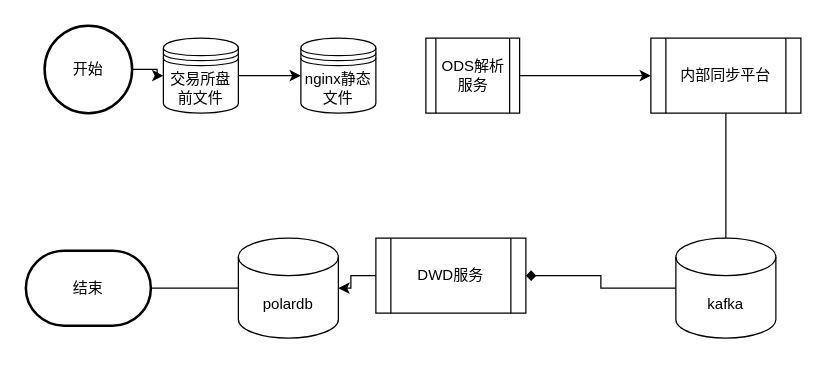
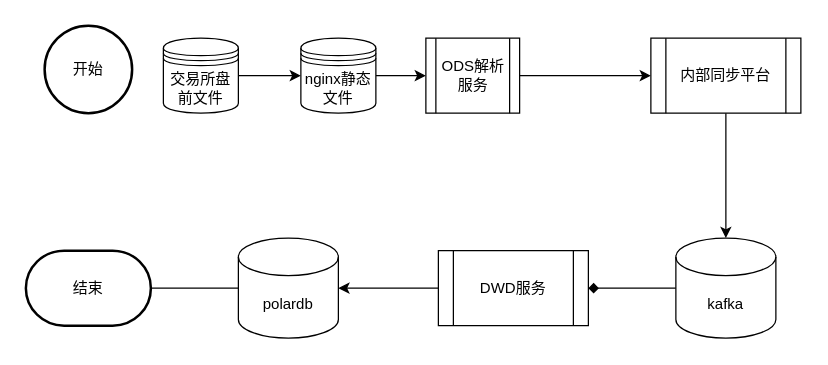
  <mxCell id="0" />
  <mxCell id="1" parent="0" />
  <mxCell id="2" value="" style="edgeStyle=orthogonalEdgeStyle;rounded=0;orthogonalLoop=1;jettySize=auto;html=1;" edge="1" parent="1" source="3" target="5"><mxGeometry relative="1" as="geometry" /></mxCell>
  <mxCell id="3" value="交易所盘前文件" style="shape=datastore;whiteSpace=wrap;html=1;" vertex="1" parent="1"><mxGeometry x="130" y="30" width="60" height="60" as="geometry" /></mxCell>
+ <mxCell id="4" value="" style="edgeStyle=orthogonalEdgeStyle;rounded=0;orthogonalLoop=1;jettySize=auto;html=1;" edge="1" parent="1" source="5" target="7"><mxGeometry relative="1" as="geometry" /></mxCell>
  <mxCell id="5" value="nginx静态文件" style="shape=datastore;whiteSpace=wrap;html=1;" vertex="1" parent="1"><mxGeometry x="240" y="30" width="60" height="60" as="geometry" /></mxCell>
  <mxCell id="6" value="" style="edgeStyle=orthogonalEdgeStyle;rounded=0;orthogonalLoop=1;jettySize=auto;html=1;" edge="1" parent="1" source="7" target="9"><mxGeometry relative="1" as="geometry" /></mxCell>
  <mxCell id="7" value="ODS解析服务" style="shape=process;whiteSpace=wrap;html=1;backgroundOutline=1;" vertex="1" parent="1"><mxGeometry x="340" y="30" width="75" height="60" as="geometry" /></mxCell>
- <mxCell id="8" value="" style="edgeStyle=orthogonalEdgeStyle;rounded=0;orthogonalLoop=1;jettySize=auto;html=1;endArrow=none;" edge="1" parent="1" source="9" target="11"><mxGeometry relative="1" as="geometry" /></mxCell>
+ <mxCell id="8" value="" style="edgeStyle=orthogonalEdgeStyle;rounded=0;orthogonalLoop=1;jettySize=auto;html=1;" edge="1" parent="1" source="9" target="11"><mxGeometry relative="1" as="geometry" /></mxCell>
  <mxCell id="9" value="内部同步平台" style="shape=process;whiteSpace=wrap;html=1;backgroundOutline=1;" vertex="1" parent="1"><mxGeometry x="520" y="30" width="120" height="60" as="geometry" /></mxCell>
  <mxCell id="10" value="" style="edgeStyle=orthogonalEdgeStyle;rounded=0;orthogonalLoop=1;jettySize=auto;html=1;endArrow=diamond;" edge="1" parent="1" source="11" target="13"><mxGeometry relative="1" as="geometry" /></mxCell>
  <mxCell id="11" value="kafka" style="shape=cylinder3;whiteSpace=wrap;html=1;boundedLbl=1;backgroundOutline=1;size=15;" vertex="1" parent="1"><mxGeometry x="540" y="190" width="80" height="80" as="geometry" /></mxCell>
  <mxCell id="12" value="" style="edgeStyle=orthogonalEdgeStyle;rounded=0;orthogonalLoop=1;jettySize=auto;html=1;" edge="1" parent="1" source="13" target="15"><mxGeometry relative="1" as="geometry" /></mxCell>
- <mxCell id="13" value="DWD服务" style="shape=process;whiteSpace=wrap;html=1;backgroundOutline=1;" vertex="1" parent="1"><mxGeometry x="300" y="190" width="120" height="60" as="geometry" /></mxCell>
+ <mxCell id="13" value="DWD服务" style="shape=process;whiteSpace=wrap;html=1;backgroundOutline=1;" vertex="1" parent="1"><mxGeometry x="350" y="200" width="120" height="60" as="geometry" /></mxCell>
  <mxCell id="14" value="" style="edgeStyle=orthogonalEdgeStyle;rounded=0;orthogonalLoop=1;jettySize=auto;html=1;" edge="1" parent="1" source="15"><mxGeometry relative="1" as="geometry"><mxPoint x="110" y="230" as="targetPoint" /></mxGeometry></mxCell>
  <mxCell id="15" value="polardb" style="shape=cylinder3;whiteSpace=wrap;html=1;boundedLbl=1;backgroundOutline=1;size=15;" vertex="1" parent="1"><mxGeometry x="190" y="190" width="80" height="80" as="geometry" /></mxCell>
  <mxCell id="16" value="结束" style="strokeWidth=2;html=1;shape=mxgraph.flowchart.terminator;whiteSpace=wrap;" vertex="1" parent="1"><mxGeometry x="20" y="200" width="100" height="60" as="geometry" /></mxCell>
- <mxCell id="17" value="" style="edgeStyle=orthogonalEdgeStyle;rounded=0;orthogonalLoop=1;jettySize=auto;html=1;" edge="1" parent="1" source="18" target="3"><mxGeometry relative="1" as="geometry" /></mxCell>
  <mxCell id="18" value="开始" style="strokeWidth=2;html=1;shape=mxgraph.flowchart.start_2;whiteSpace=wrap;" vertex="1" parent="1"><mxGeometry x="35" y="20" width="70" height="70" as="geometry" /></mxCell>
